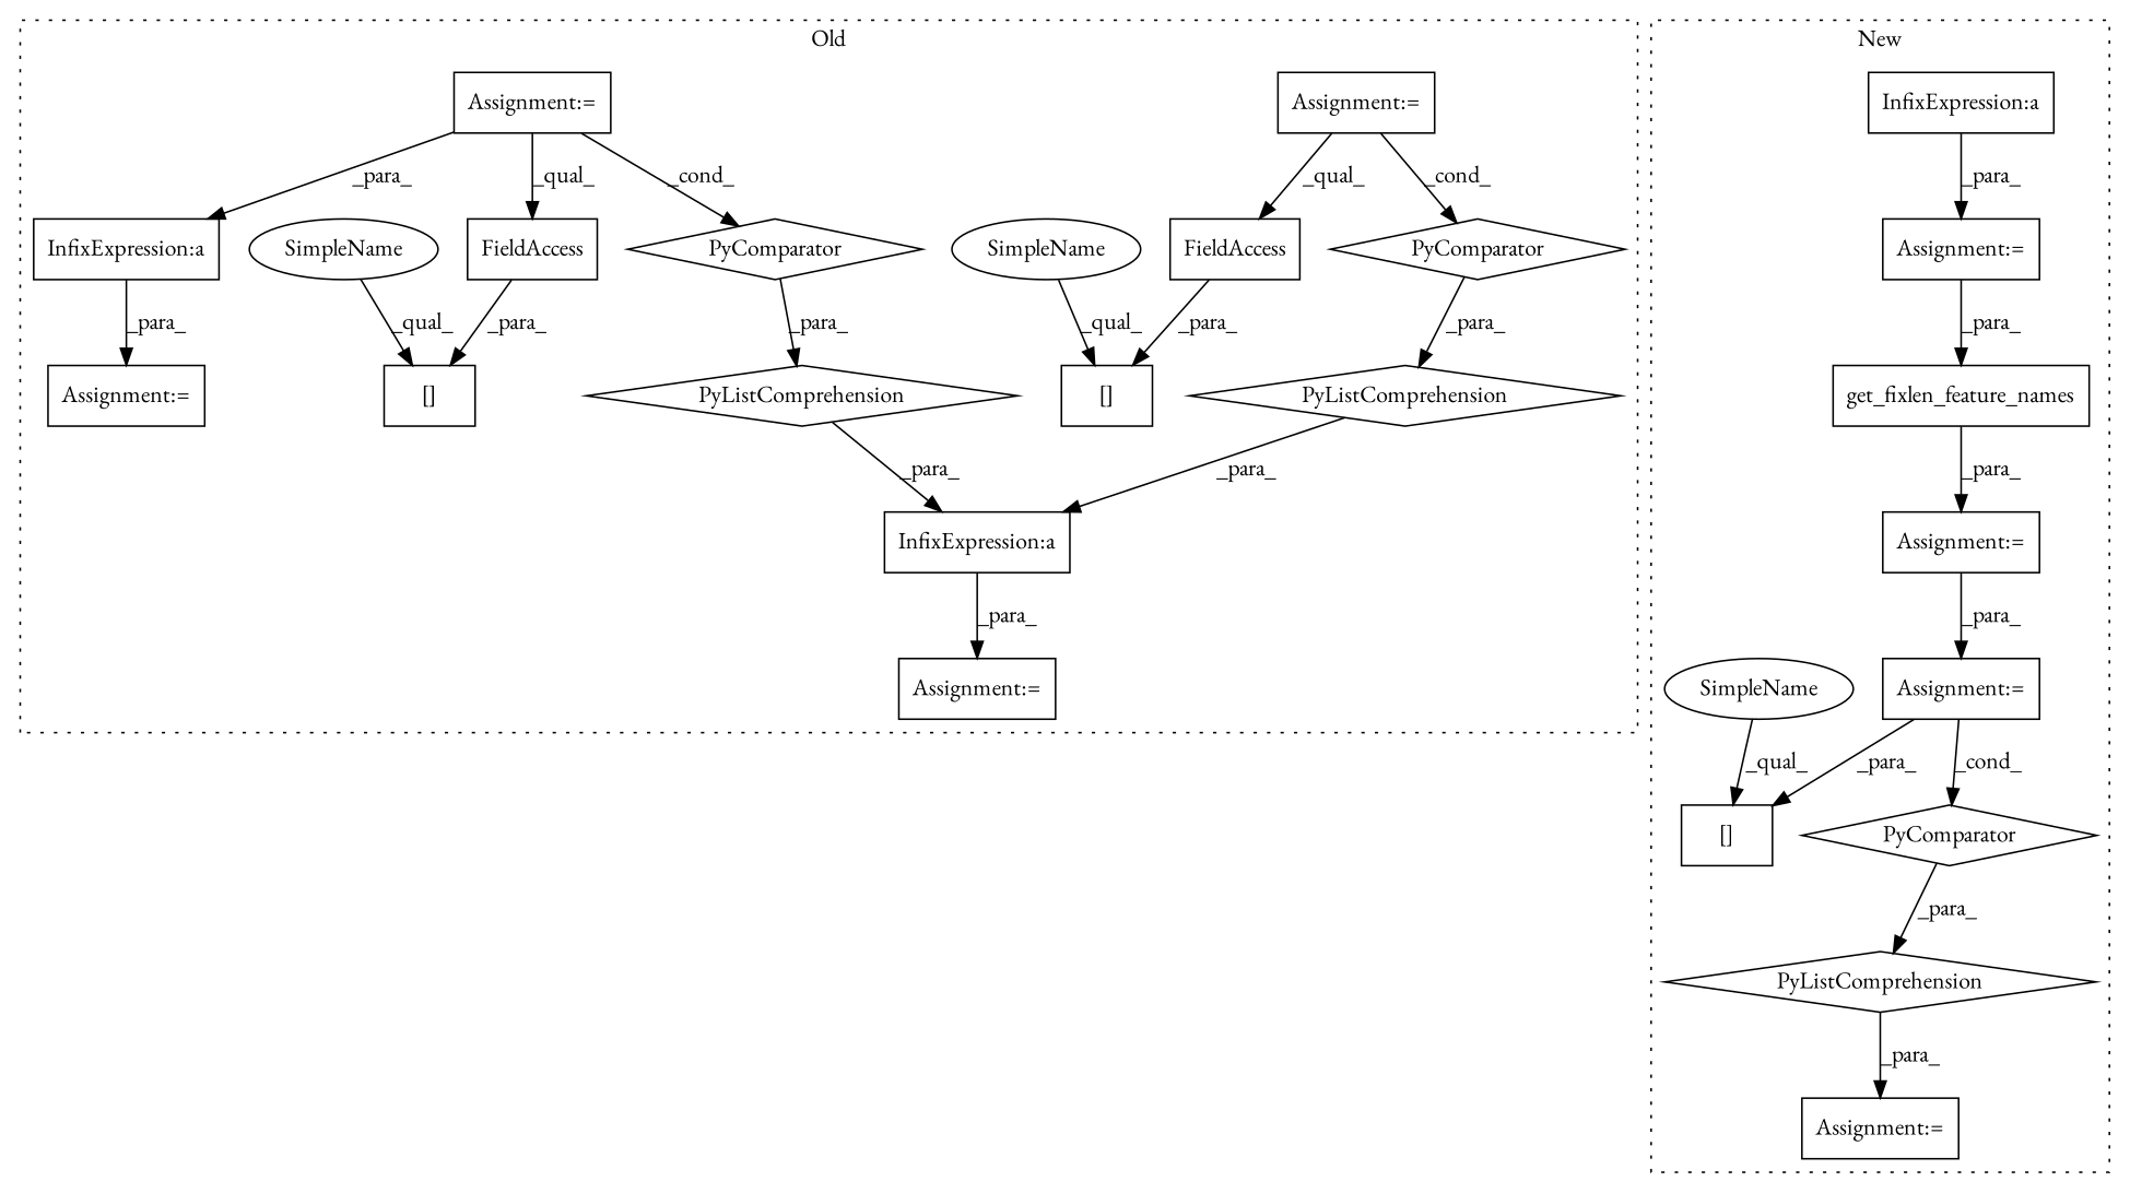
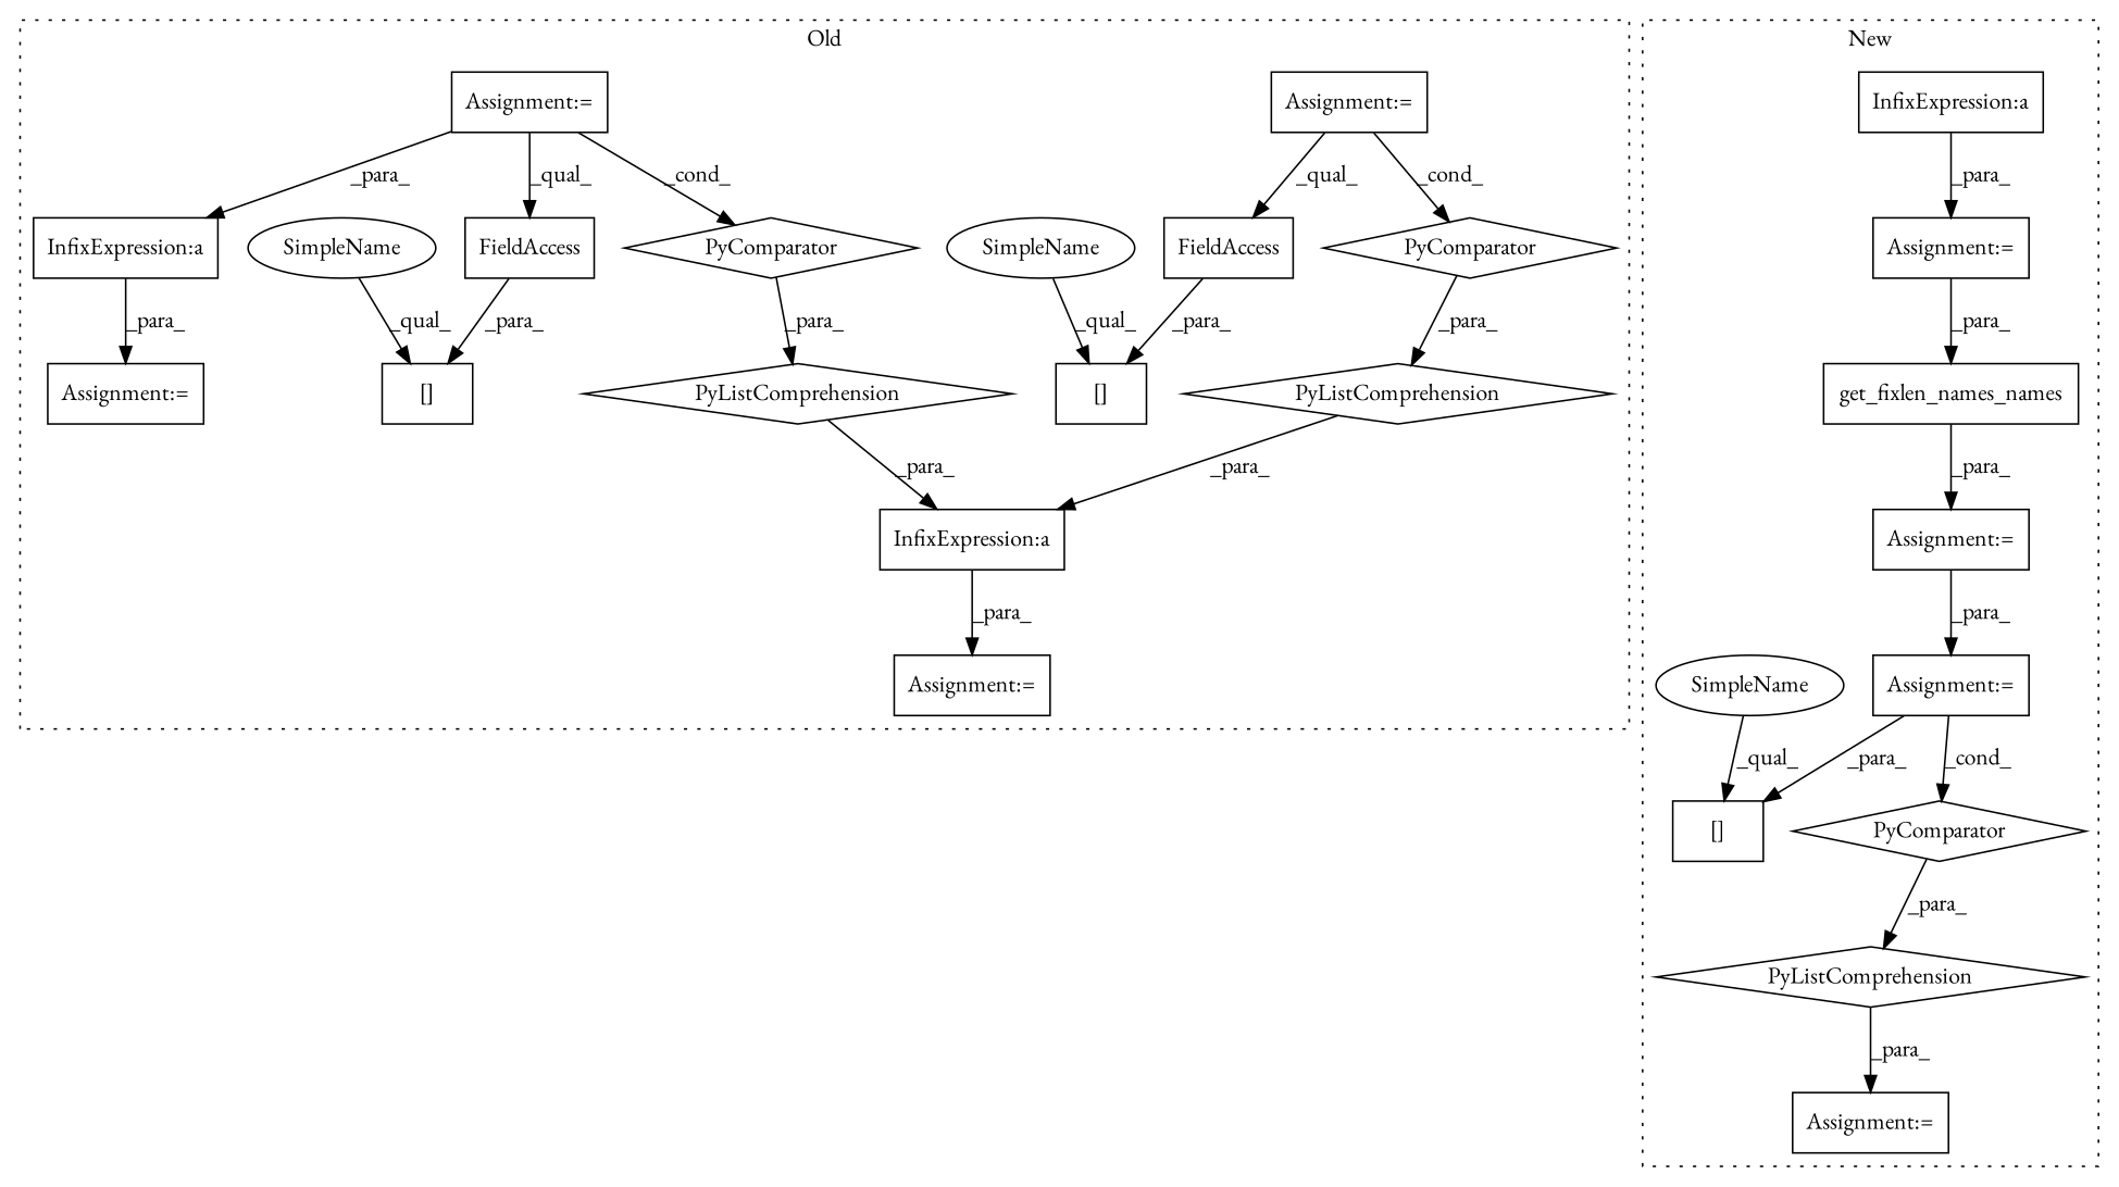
  digraph {
    fontname="EB Garamond"
    node [a=7 l=1 s=1880 shape=box fontname="EB Garamond"]
    edge [fontname="EB Garamond"]
    n1 [a=2 l="6,1" label="[]" s="1772,1787"]
    n2 [a=2 l="6,1" label="[]" s="1936,1951"]
    n3 [a=22 l=9 label=FieldAccess s=1778]
    n4 [a=22 l=9 label=FieldAccess s=1942]
    n5 [l=38 label="Assignment:="]
    n6 [a=27 l=10 label="InfixExpression:a" s=1926]
    n7 [a=109 l=154 label=PyListComprehension s=1772 shape=diamond]
    n8 [a=113 l=38 label=PyComparator shape=diamond]
    n9 [a=109 l=140 label=PyListComprehension s=1936 shape=diamond]
    n10 [a=113 l=37 label=PyComparator s=2031 shape=diamond]
    n11 [l=14 label="Assignment:=" s=1533]
    n12 [label="Assignment:=" s=1757]
    n13 [label="Assignment:=" s=2095]
    n14 [a=27 l=10 label="InfixExpression:a" s=2263]
    n15 [a=42 l=5 label=SimpleName s=1936 shape=ellipse]
    n16 [a=42 l=5 label=SimpleName s=1772 shape=ellipse]
-   n17 [a=32 l="25,1" label=get_fixlen_feature_names s="2019,2088"]
+   n17 [a=32 l="25,1" label=get_fixlen_names_names s="2019,2088"]
    n18 [a=27 l=10 label="InfixExpression:a" s=1752]
    n19 [a=2 l="6,1" label="[]" s="2193,2203"]
    n20 [a=109 l=122 label=PyListComprehension s=2193 shape=diamond]
    n21 [a=113 l=39 label=PyComparator s=2268 shape=diamond]
    n22 [l=39 label="Assignment:=" s=2268]
    n23 [label="Assignment:=" s=2018]
    n24 [l=14 label="Assignment:=" s=2179]
    n25 [label="Assignment:=" s=1917]
    n26 [a=42 l=5 label=SimpleName s=2193 shape=ellipse]
    subgraph cluster_1 {
      label=Old
      style=dotted
      n1
      n2
      n3
      n4
      n5
      n6
      n7
      n8
      n9
      n10
      n11
      n12
      n13
      n14
      n15
      n16
    }
    subgraph cluster_2 {
      label=New
      style=dotted
      n17
      n18
      n19
      n20
      n21
      n22
      n23
      n24
      n25
      n26
    }
    n3 -> n1 [label=_para_]
    n4 -> n2 [label=_para_]
    n5 -> n3 [label=_qual_]
    n5 -> n8 [label=_cond_]
    n6 -> n12 [label=_para_]
    n7 -> n6 [label=_para_]
    n8 -> n7 [label=_para_]
    n9 -> n6 [label=_para_]
    n10 -> n9 [label=_para_]
    n11 -> n4 [label=_qual_]
    n11 -> n10 [label=_cond_]
    n11 -> n14 [label=_para_]
    n14 -> n13 [label=_para_]
    n15 -> n2 [label=_qual_]
    n16 -> n1 [label=_qual_]
    n17 -> n23 [label=_para_]
    n18 -> n25 [label=_para_]
    n20 -> n24 [label=_para_]
    n21 -> n20 [label=_para_]
    n22 -> n19 [label=_para_]
    n22 -> n21 [label=_cond_]
    n23 -> n22 [label=_para_]
    n25 -> n17 [label=_para_]
    n26 -> n19 [label=_qual_]
  }
